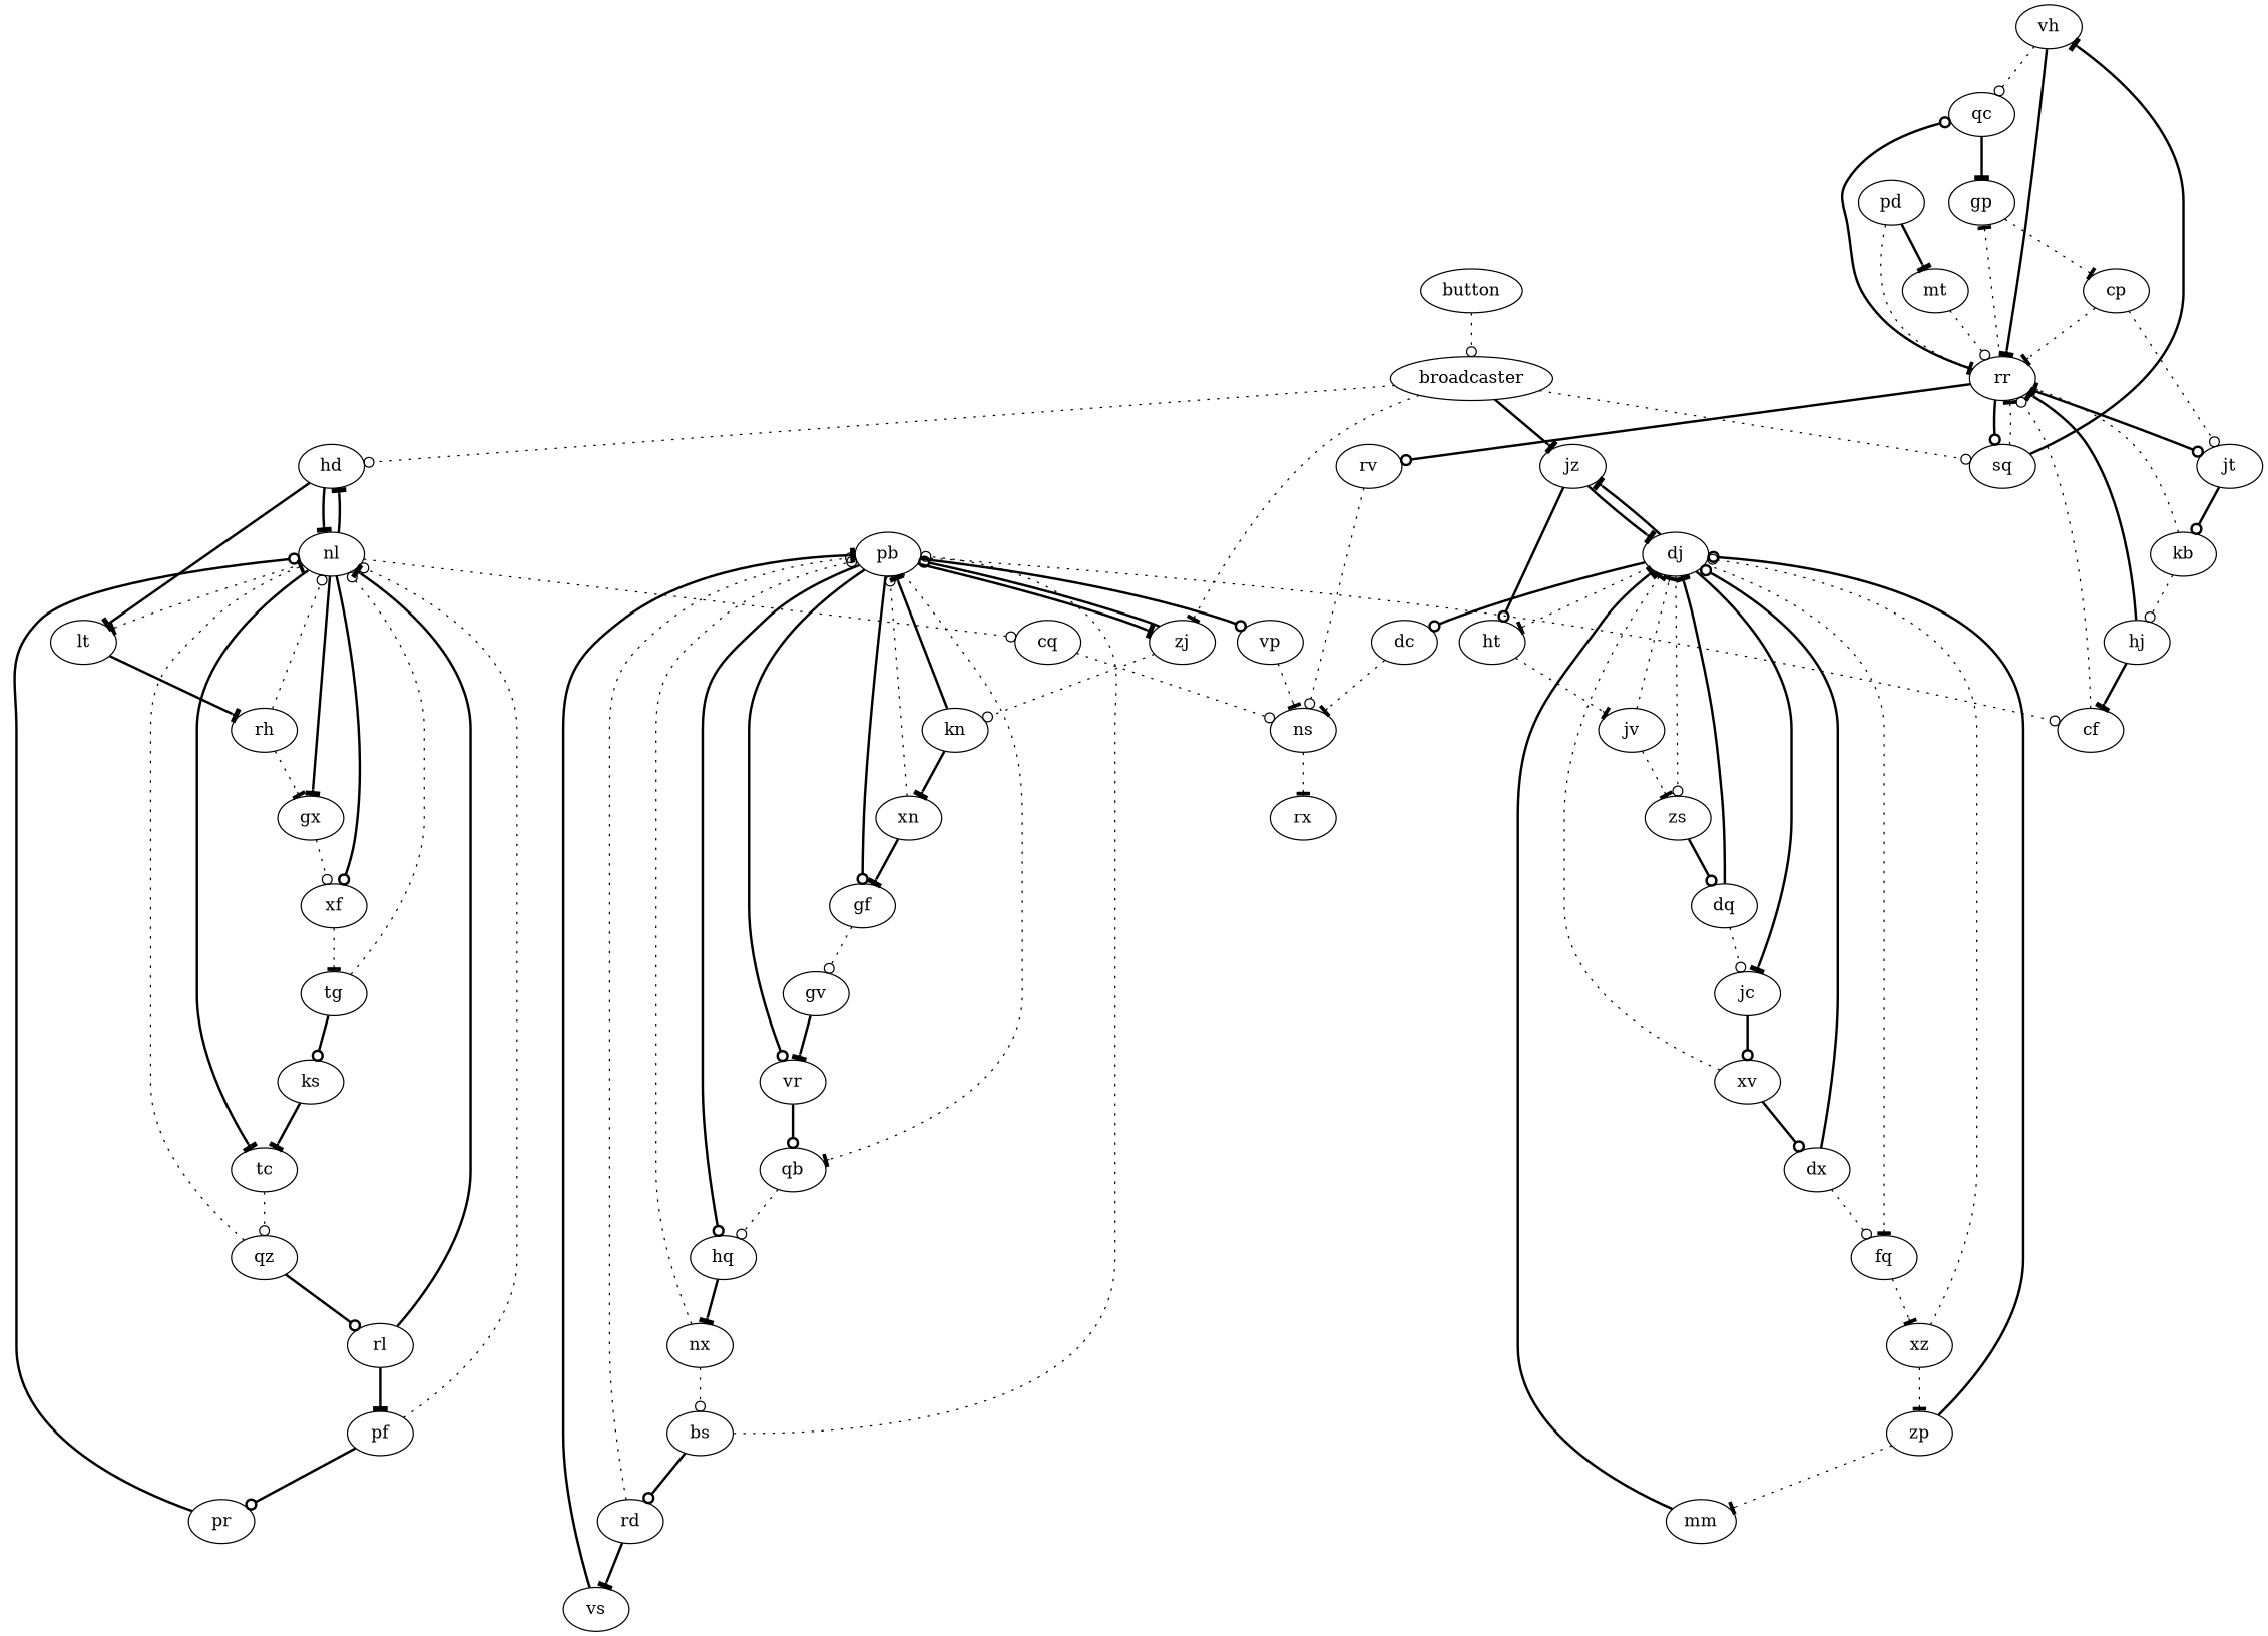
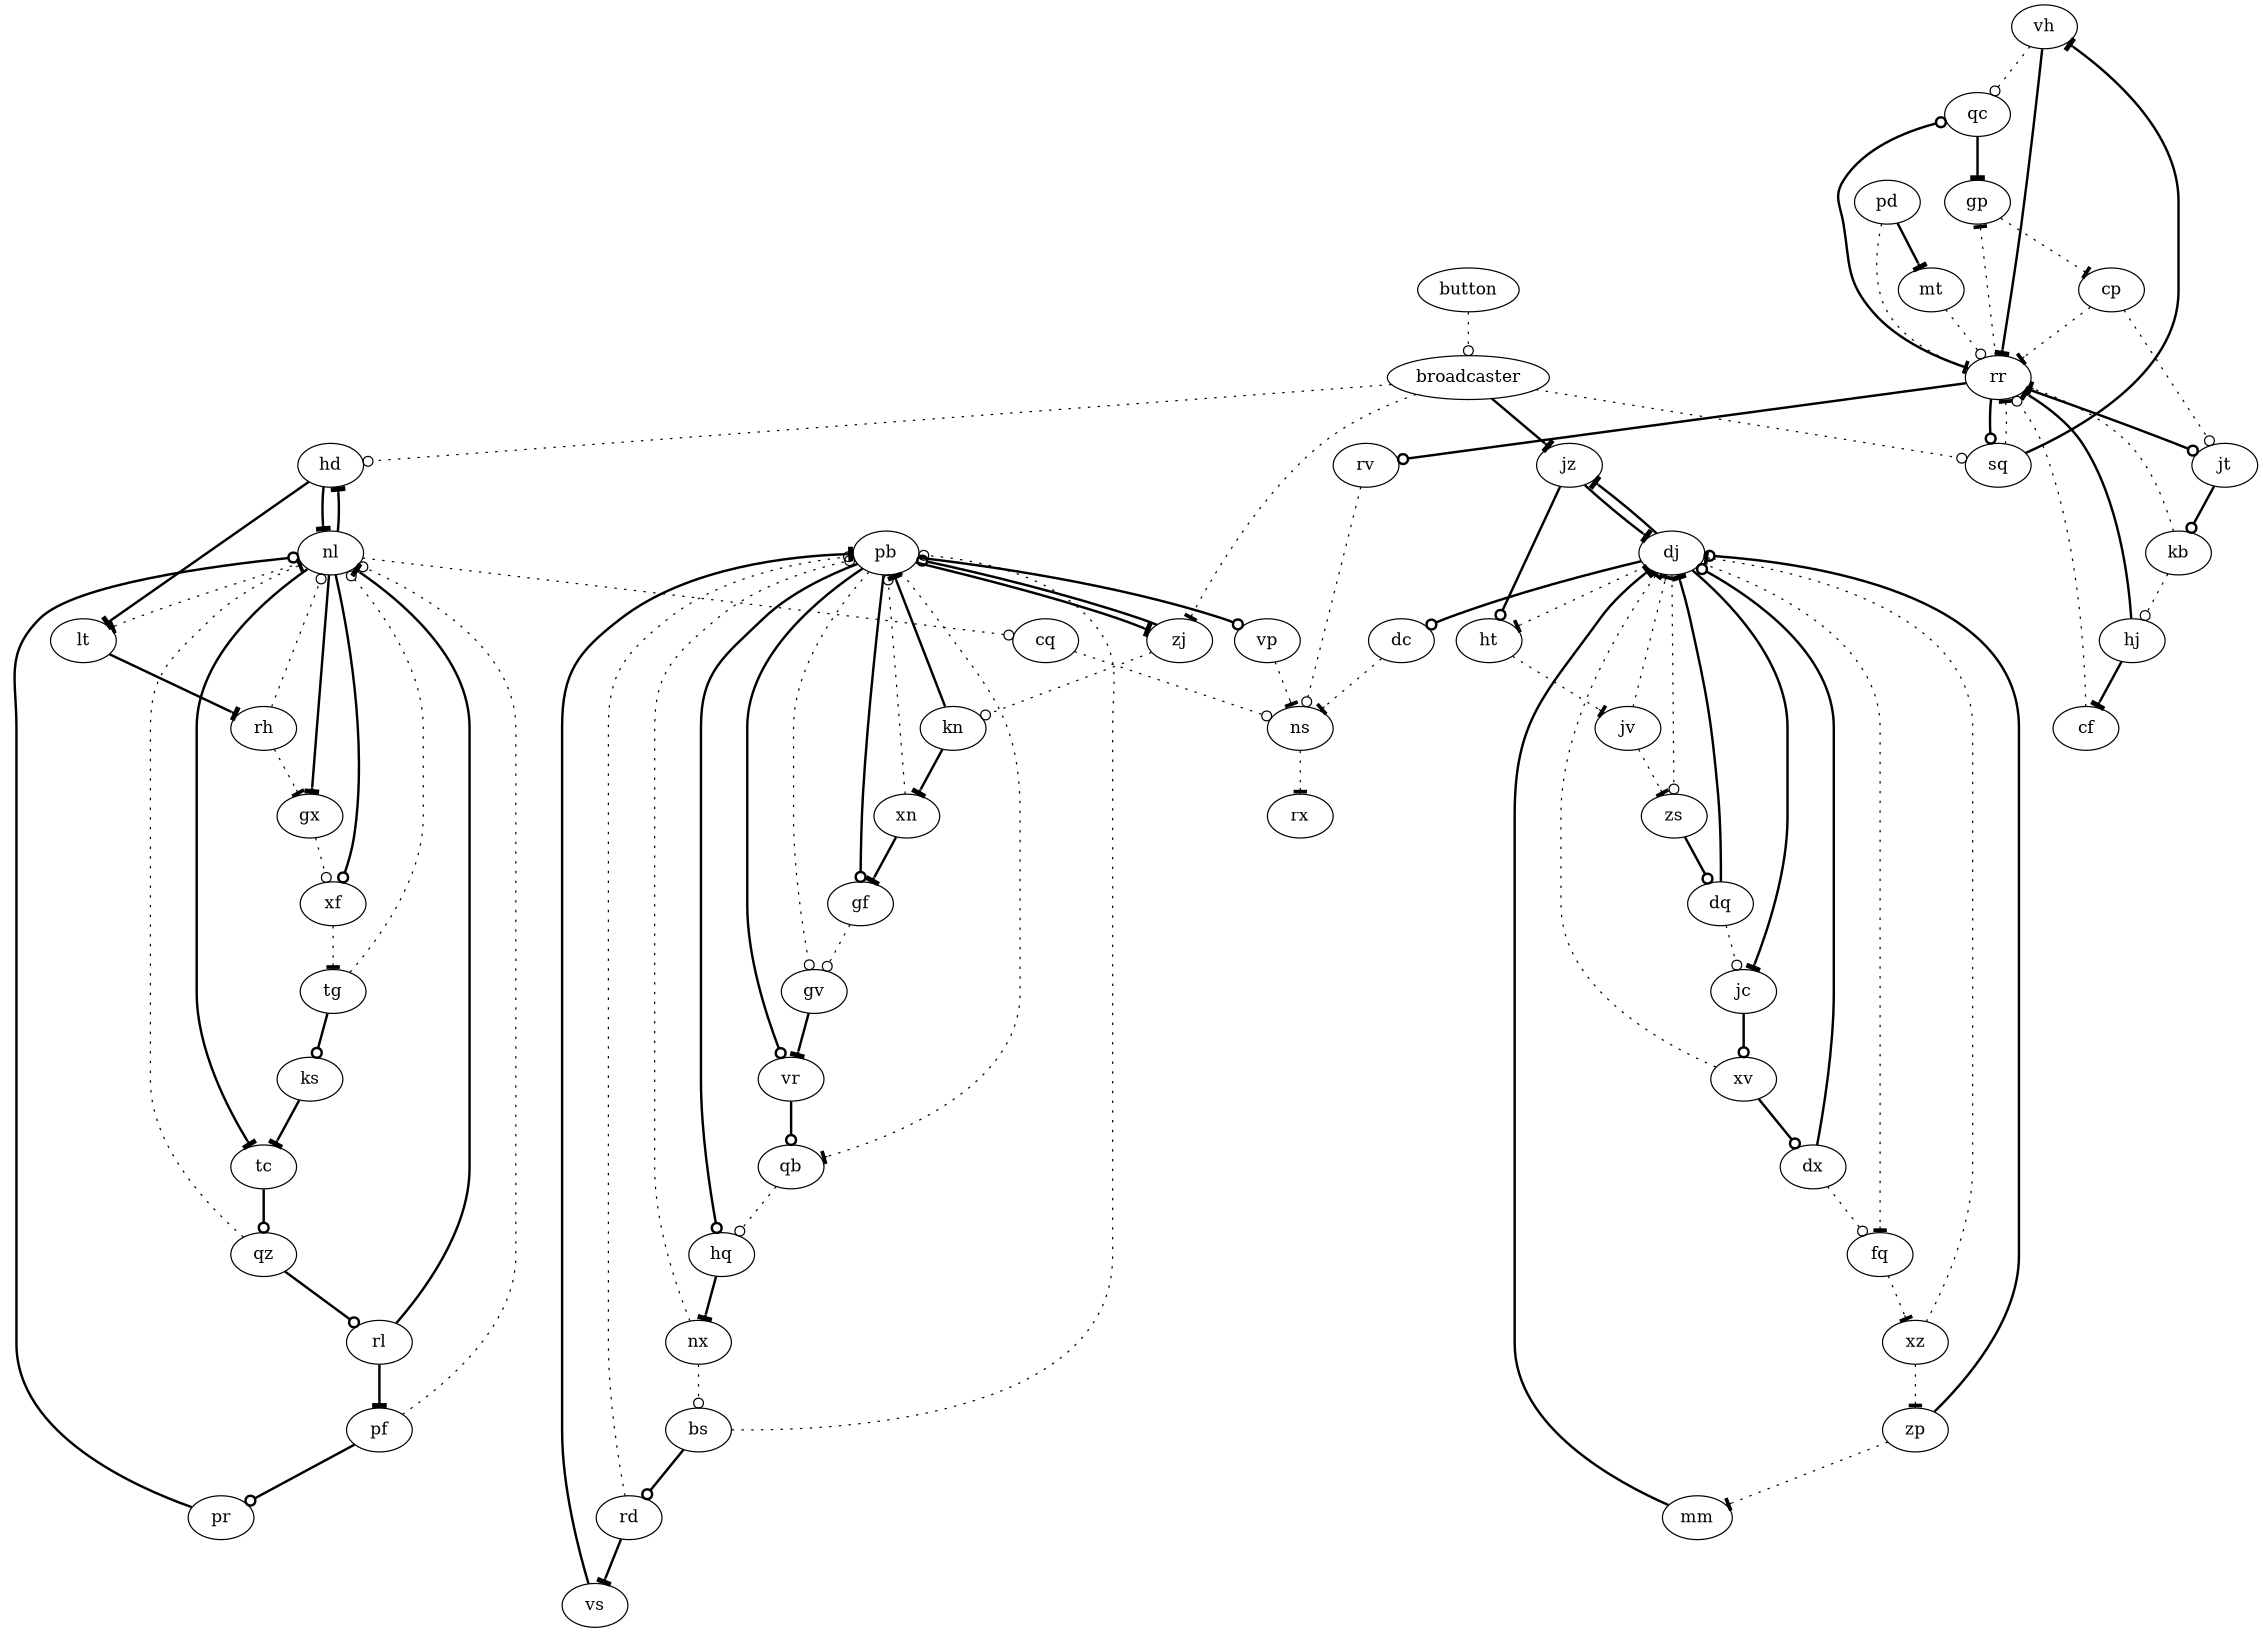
  digraph {
    edge [arrowhead=tee style=dotted]
    vh
    qc
    rr
    gp
    rv
    jt
    sq
    cp
    ns
    kb
    pb
    gf
    gv
    vp
    qb
    vr
    hq
    zj
    nx
    kn
    rx
    bs
    xn
    mm
    dj
    dc
    fq
    jc
    ht
    jz
    zs
    xz
    xv
    jv
    dq
    dx
    zp
    tg
    nl
    ks
    gx
    xf
    hd
    lt
    cq
    tc
    rh
    qz
    pr
    rd
    vs
    rl
    hj
    cf
    pd
    mt
    broadcaster
    button
    pf
    vh -> qc [arrowhead=odot]
    vh -> rr [style=bold]
    qc -> gp [style=bold]
    rr -> qc [arrowhead=odot style=bold]
    rr -> gp
    rr -> rv [arrowhead=odot style=bold]
    rr -> jt [arrowhead=odot style=bold]
    rr -> sq [arrowhead=odot style=bold]
    gp -> cp
    rv -> ns [arrowhead=odot]
    jt -> kb [arrowhead=odot style=bold]
    sq -> vh [style=bold]
    sq -> rr
    cp -> rr
    cp -> jt [arrowhead=odot]
    ns -> rx
    kb -> rr
    kb -> hj [arrowhead=odot]
    pb -> gf [arrowhead=odot style=bold]
-   pb -> cf [arrowhead=odot]
+   pb -> gv [arrowhead=odot]
    pb -> vp [arrowhead=odot style=bold]
    pb -> qb
    pb -> vr [arrowhead=odot style=bold]
    pb -> hq [arrowhead=odot style=bold]
    pb -> zj [style=bold]
    gf -> gv [arrowhead=odot]
    gv -> vr [style=bold]
    vp -> ns
    qb -> hq [arrowhead=odot]
    vr -> qb [arrowhead=odot style=bold]
    hq -> nx [style=bold]
    zj -> pb [arrowhead=odot style=bold]
    zj -> kn [arrowhead=odot]
    nx -> pb [arrowhead=odot]
    nx -> bs [arrowhead=odot]
    kn -> pb [style=bold]
    kn -> xn [style=bold]
    bs -> pb [arrowhead=odot]
    bs -> rd [arrowhead=odot style=bold]
    xn -> pb [arrowhead=odot]
    xn -> gf [style=bold]
    mm -> dj [style=bold]
    dj -> dc [arrowhead=odot style=bold]
    dj -> fq
    dj -> jc [style=bold]
    dj -> ht
    dj -> jz [style=bold]
    dj -> zs [arrowhead=odot]
    dc -> ns
    fq -> xz
    jc -> xv [arrowhead=odot style=bold]
    ht -> jv
    jz -> dj [style=bold]
    jz -> ht [arrowhead=odot style=bold]
    zs -> dq [arrowhead=odot style=bold]
-   xz -> dj [arrowhead=odot]
+   xz -> dj
    xz -> zp
    xv -> dj
    xv -> dx [arrowhead=odot style=bold]
    jv -> dj
    jv -> zs
    dq -> dj [style=bold]
    dq -> jc [arrowhead=odot]
    dx -> dj [arrowhead=odot style=bold]
    dx -> fq [arrowhead=odot]
    zp -> mm
    zp -> dj [arrowhead=odot style=bold]
    tg -> nl [arrowhead=odot]
    tg -> ks [arrowhead=odot style=bold]
    nl -> gx [style=bold]
    nl -> xf [arrowhead=odot style=bold]
    nl -> hd [style=bold]
    nl -> lt
    nl -> cq [arrowhead=odot]
    nl -> tc [style=bold]
    ks -> tc [style=bold]
    gx -> xf [arrowhead=odot]
    xf -> tg
    hd -> nl [style=bold]
    hd -> lt [style=bold]
    lt -> rh [style=bold]
    cq -> ns [arrowhead=odot]
-   tc -> qz [arrowhead=odot]
+   tc -> qz [arrowhead=odot style=bold]
    rh -> nl [arrowhead=odot]
    rh -> gx
    qz -> nl
    qz -> rl [arrowhead=odot style=bold]
    pr -> nl [arrowhead=odot style=bold]
    rd -> pb [arrowhead=odot]
    rd -> vs [style=bold]
    vs -> pb [style=bold]
    rl -> nl [style=bold]
    rl -> pf [style=bold]
    hj -> rr [style=bold]
    hj -> cf [style=bold]
    cf -> rr [arrowhead=odot]
    pd -> rr
    pd -> mt [style=bold]
    mt -> rr [arrowhead=odot]
    broadcaster -> sq [arrowhead=odot]
    broadcaster -> zj
    broadcaster -> jz [style=bold]
    broadcaster -> hd [arrowhead=odot]
    button -> broadcaster [arrowhead=odot]
    pf -> nl [arrowhead=odot]
    pf -> pr [arrowhead=odot style=bold]
  }
